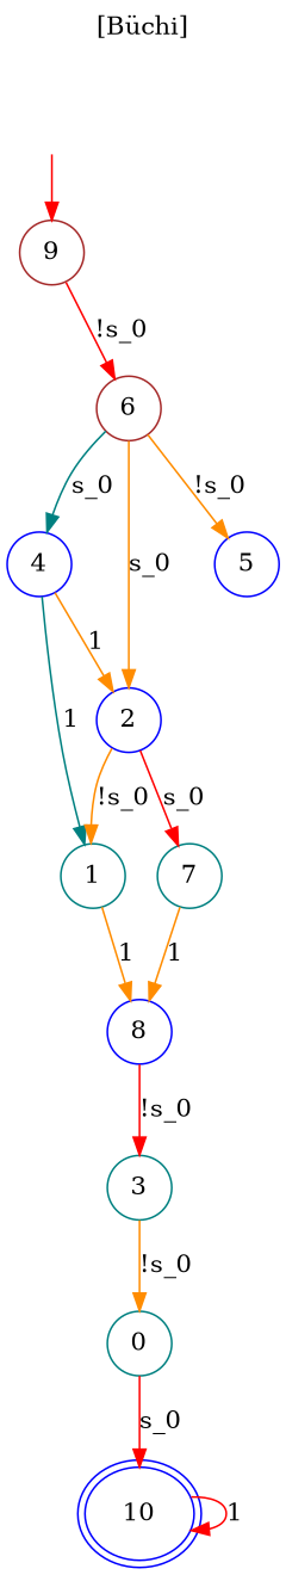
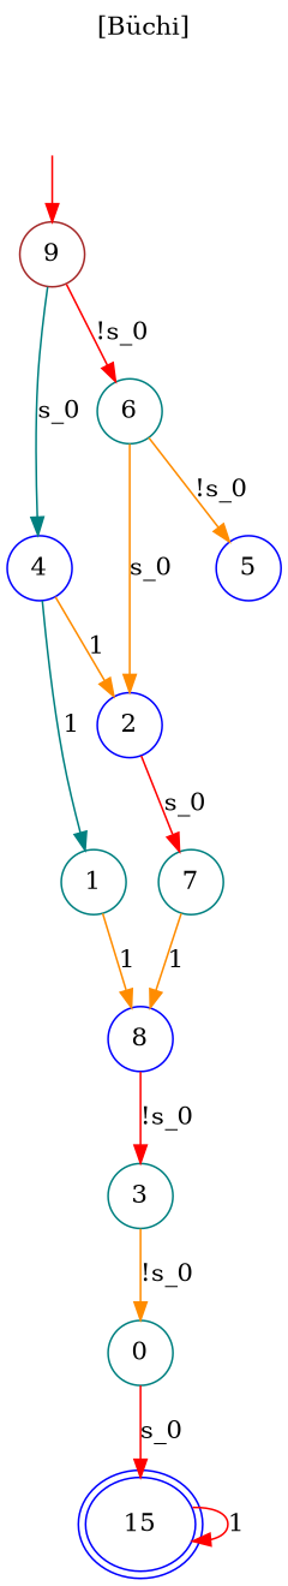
  digraph {
    label="[Büchi]"
    labelloc=t
    rankdir=TB
    node [shape=ellipse color=blue]
    edge [color=darkorange]
    I [height=0.5 style=invis width=0 color=""]
    n2 [color=brown height=0.5 label=9 width=0.5]
    n3 [height=0.5 label=4 width=0.5]
-   n4 [color=brown height=0.5 label=6 width=0.5]
+   n4 [color=teal height=0.5 label=6 width=0.5]
    n5 [color=teal height=0.5 label=1 width=0.5]
    n6 [height=0.5 label=2 width=0.5]
    n7 [height=0.5 label=5 width=0.5]
    n8 [color=teal height=0.5 label=0 width=0.5]
-   n9 [height=0.5 label=10 peripheries=2 width=0.5]
+   n9 [height=0.5 label=15 peripheries=2 width=0.5]
    n10 [height=0.5 label=8 width=0.5]
    n11 [color=teal height=0.5 label=3 width=0.5]
    n12 [color=teal height=0.5 label=7 width=0.5]
    I -> n2 [color=red]
-   n4 -> n3 [color=teal label=s_0]
+   n2 -> n3 [color=teal label=s_0]
    n2 -> n4 [color=red label="!s_0"]
    n3 -> n5 [color=teal label=1]
    n3 -> n6 [label=1]
    n4 -> n6 [label=s_0]
    n4 -> n7 [label="!s_0"]
    n5 -> n10 [label=1]
-   n6 -> n5 [label="!s_0"]
    n6 -> n12 [color=red label=s_0]
    n8 -> n9 [color=red label=s_0]
    n9 -> n9 [color=red label=1]
    n10 -> n11 [color=red label="!s_0"]
    n11 -> n8 [label="!s_0"]
    n12 -> n10 [label=1]
  }
